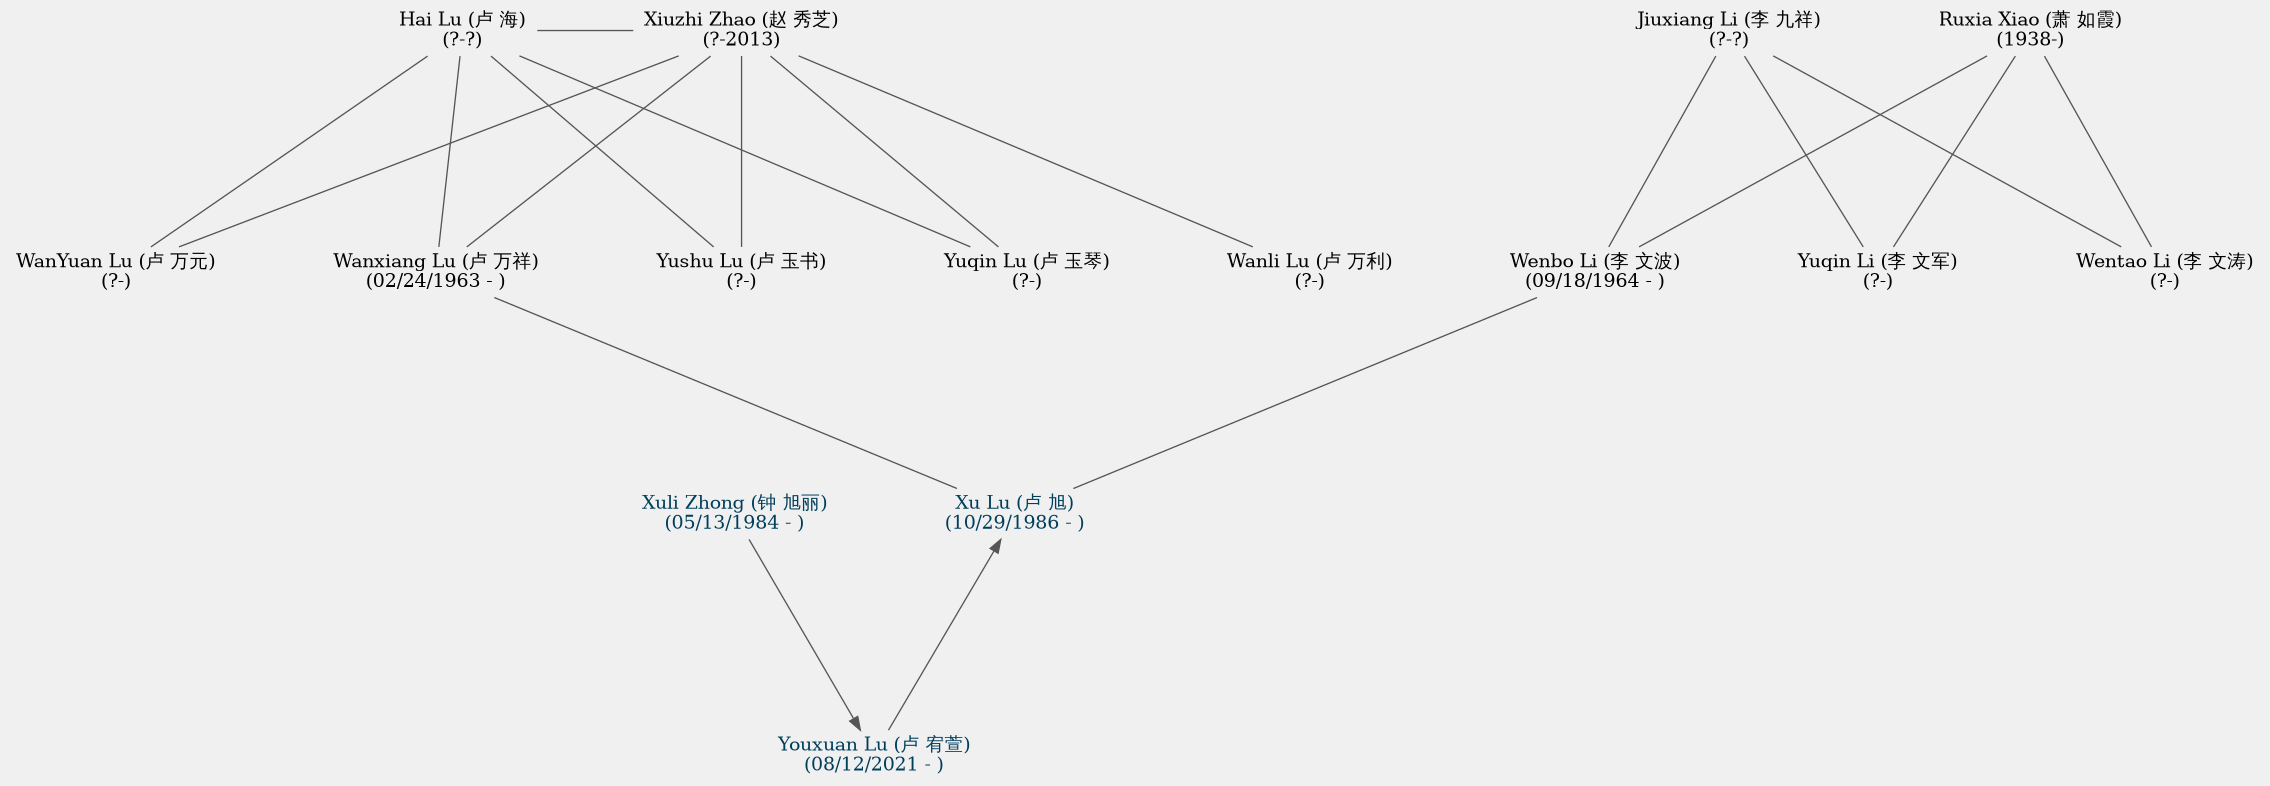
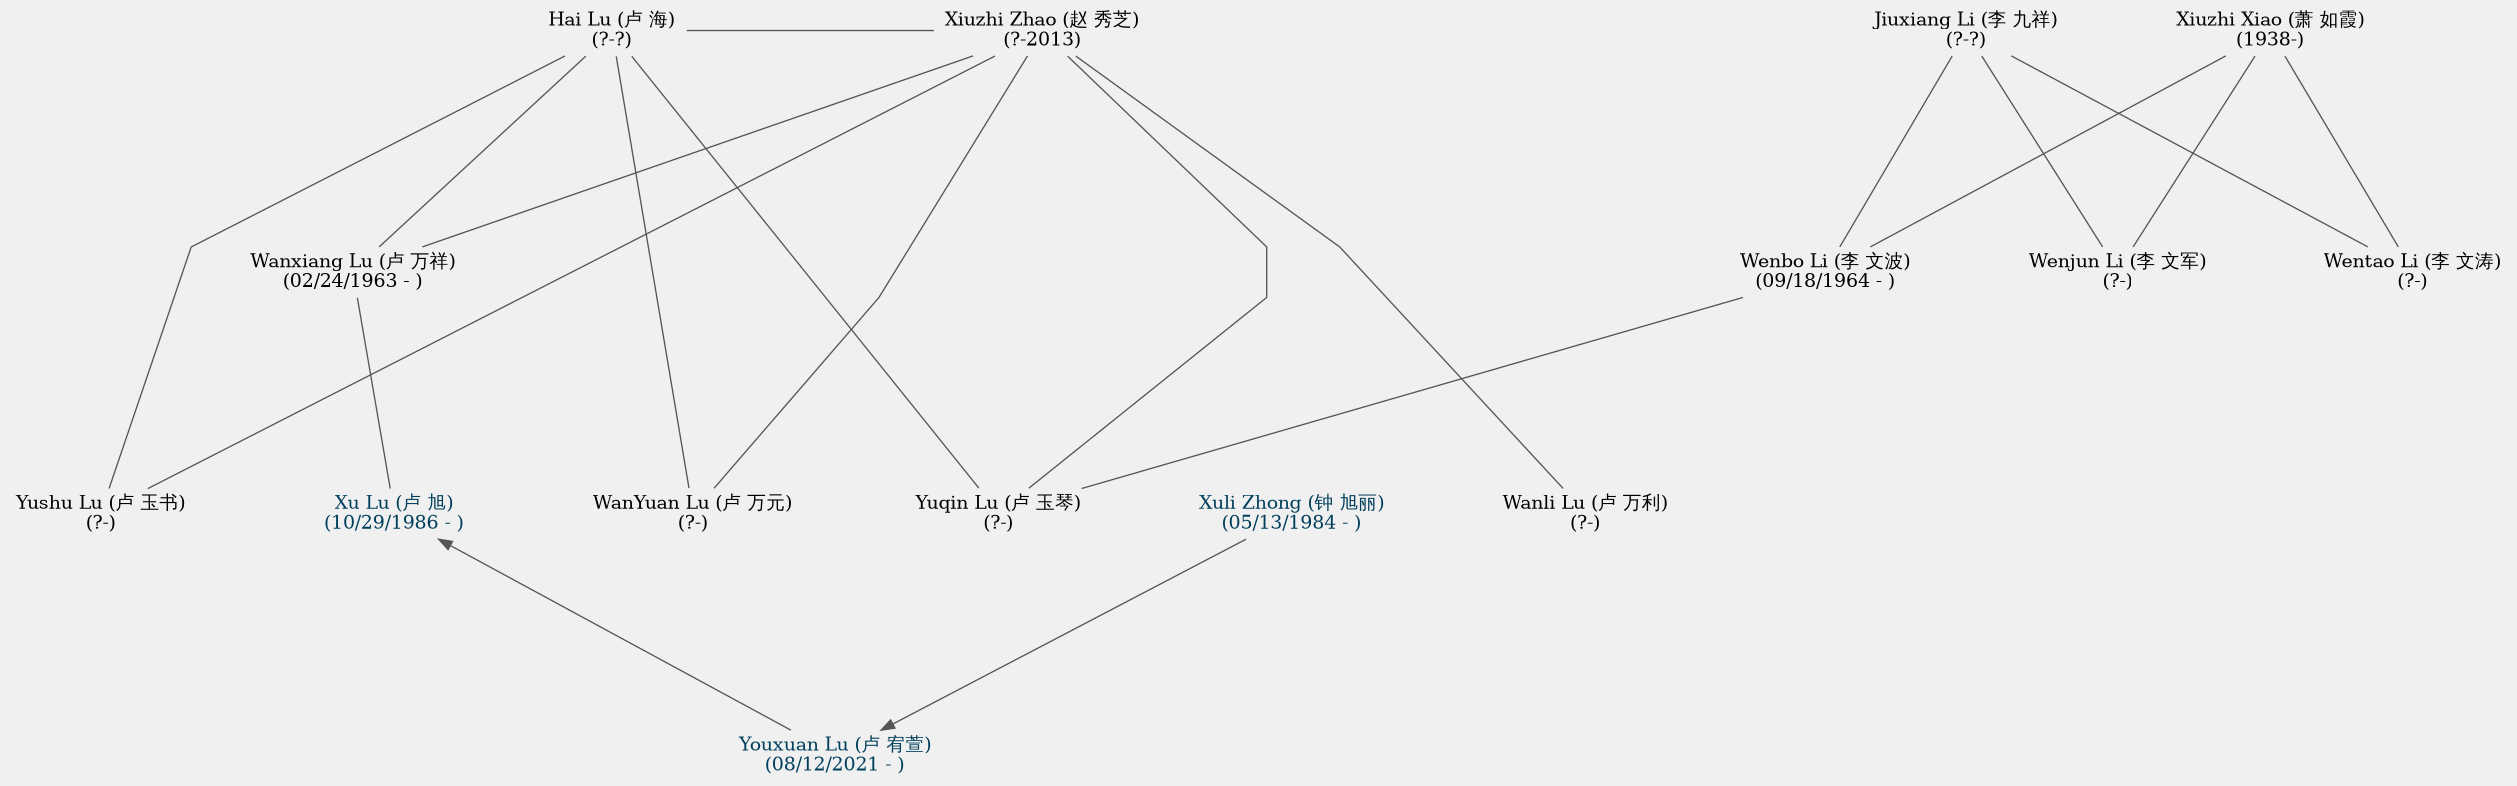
  digraph {
    bgcolor="#f0f0f0"
    nodesep=1
    ranksep=2
    splines=polyline
    node [fontname="Times-Roman" fontsize=14 shape=plaintext]
    edge [arrowhead=none color="#555555"]
    n1 [label="Hai Lu (卢 海)\n(?-?)"]
    n2 [label="Xiuzhi Zhao (赵 秀芝)\n(?-2013)"]
    n3 [color="#003f5c" label="Jiuxiang Li (李 九祥)\n(?-?)"]
-   n4 [label="Ruxia Xiao (萧 如霞)\n(1938-)"]
+   n4 [label="Xiuzhi Xiao (萧 如霞)\n(1938-)"]
    n5 [label="Yushu Lu (卢 玉书)\n(?-)"]
    n6 [label="Yuqin Lu (卢 玉琴)\n(?-)"]
    n7 [label="WanYuan Lu (卢 万元)\n(?-)"]
    n8 [label="Wanli Lu (卢 万利)\n(?-)"]
-   n9 [label="Yuqin Li (李 文军)\n(?-)"]
+   n9 [label="Wenjun Li (李 文军)\n(?-)"]
    n10 [label="Wentao Li (李 文涛)\n(?-)"]
    n11 [label="Wanxiang Lu (卢 万祥)\n(02/24/1963 - )"]
    n12 [label="Wenbo Li (李 文波)\n(09/18/1964 - )"]
    n13 [color="#003f5c" fontcolor="#003f5c" label="Xu Lu (卢 旭)\n(10/29/1986 - )"]
    n14 [color="#003f5c" fontcolor="#003f5c" label="Xuli Zhong (钟 旭丽)\n(05/13/1984 - )"]
    n15 [color="#003f5c" fontcolor="#003f5c" label="Youxuan Lu (卢 宥萱)\n(08/12/2021 - )"]
    subgraph sub_1 {
      rank=same
      n1
      n2
    }
    subgraph sub_2 {
      rank=same
      n3
      n4
    }
    subgraph sub_3 {
      rank=same
      n5
      n6
      n7
      n8
    }
    subgraph sub_4 {
      rank=same
      n9
      n10
    }
    subgraph sub_5 {
      rank=same
      n11
      n12
    }
    subgraph sub_6 {
      rank=same
      n13
      n14
    }
    subgraph sub_7 {
      rank=same
      n15
    }
    n1 -> n2
    n1 -> n5
    n1 -> n6
    n1 -> n7
    n1 -> n11
    n2 -> n5
    n2 -> n6
    n2 -> n7
    n2 -> n8
    n2 -> n11
    n3 -> n9
    n3 -> n10
    n3 -> n12
    n4 -> n9
    n4 -> n10
    n4 -> n12
    n11 -> n13
-   n12 -> n13
+   n12 -> n6
    n14 -> n15 [arrowhead=""]
    n15 -> n13 [arrowhead=""]
  }
